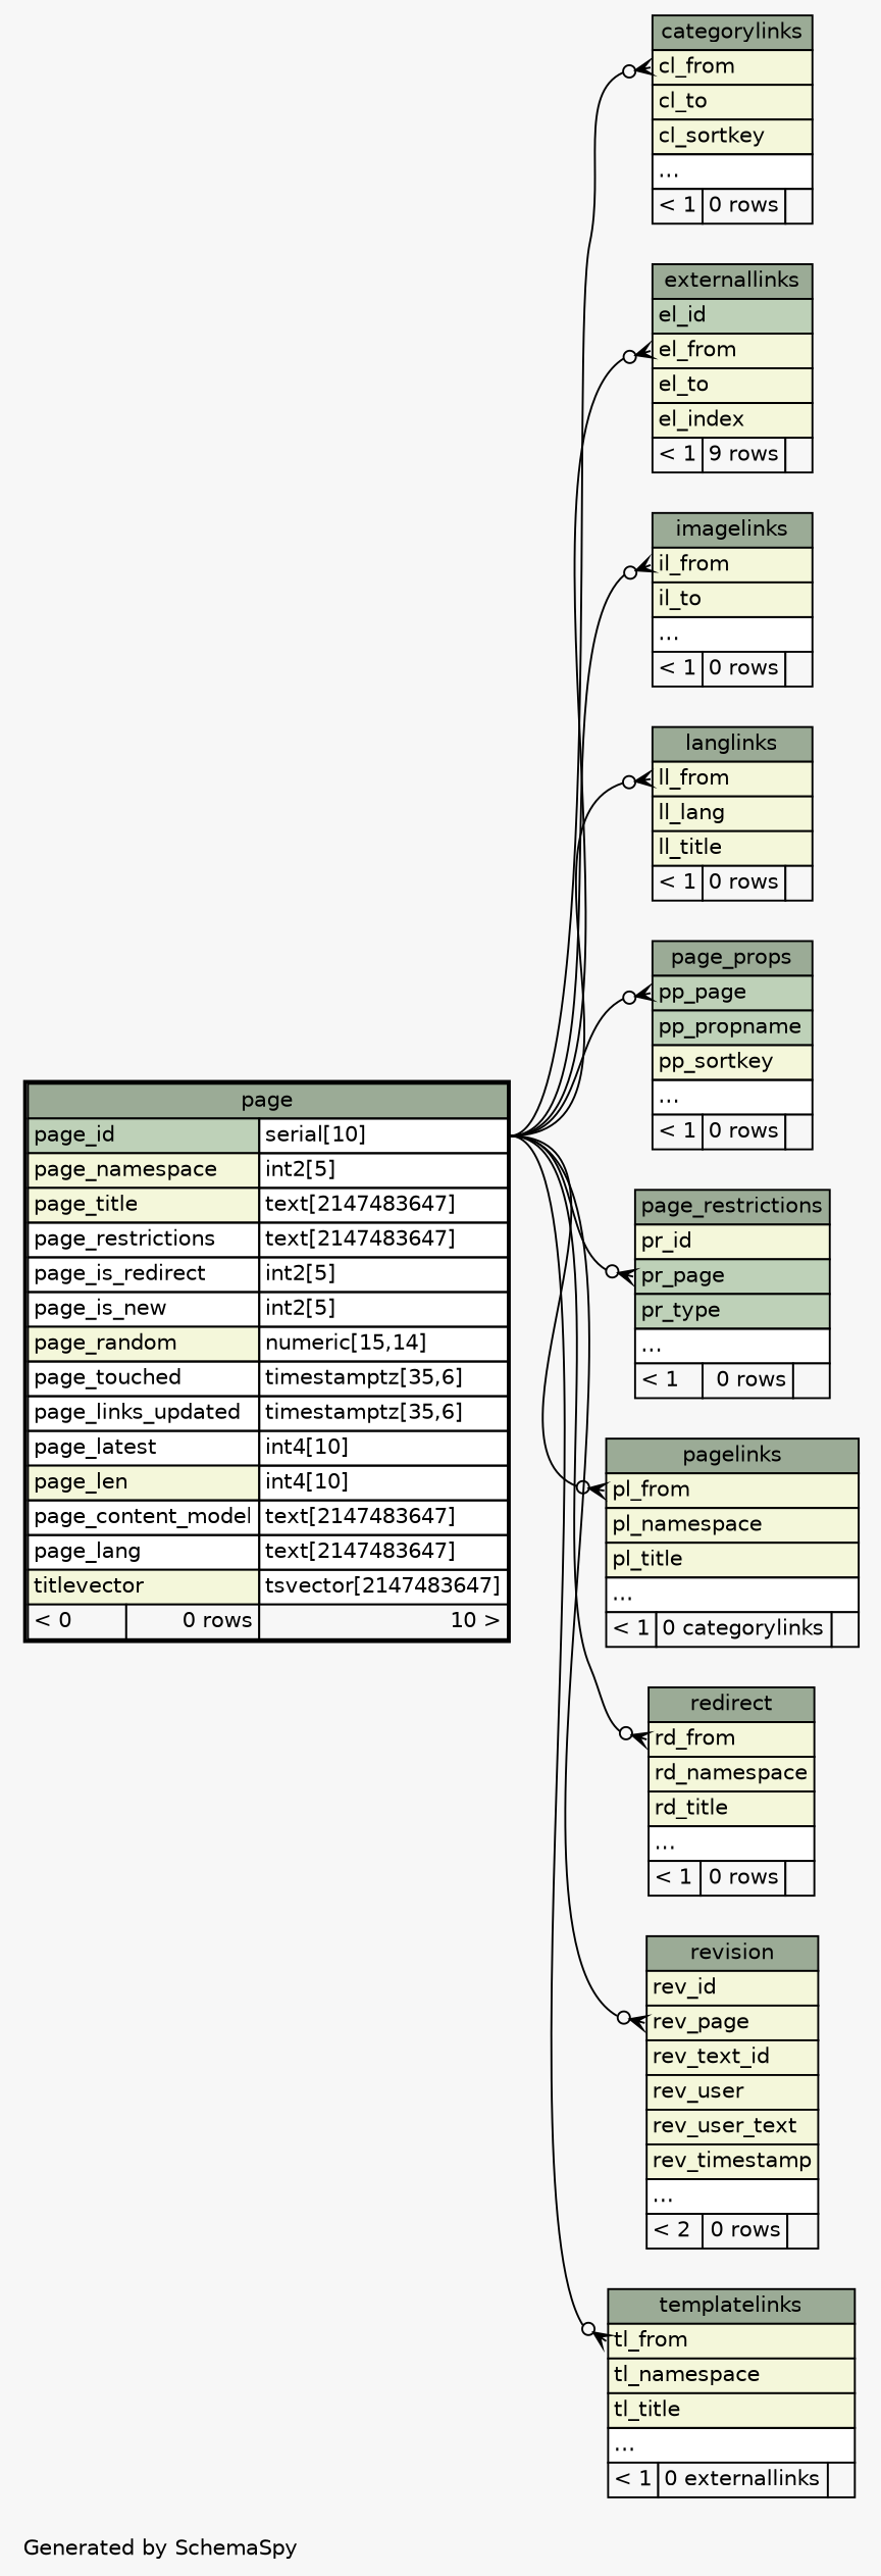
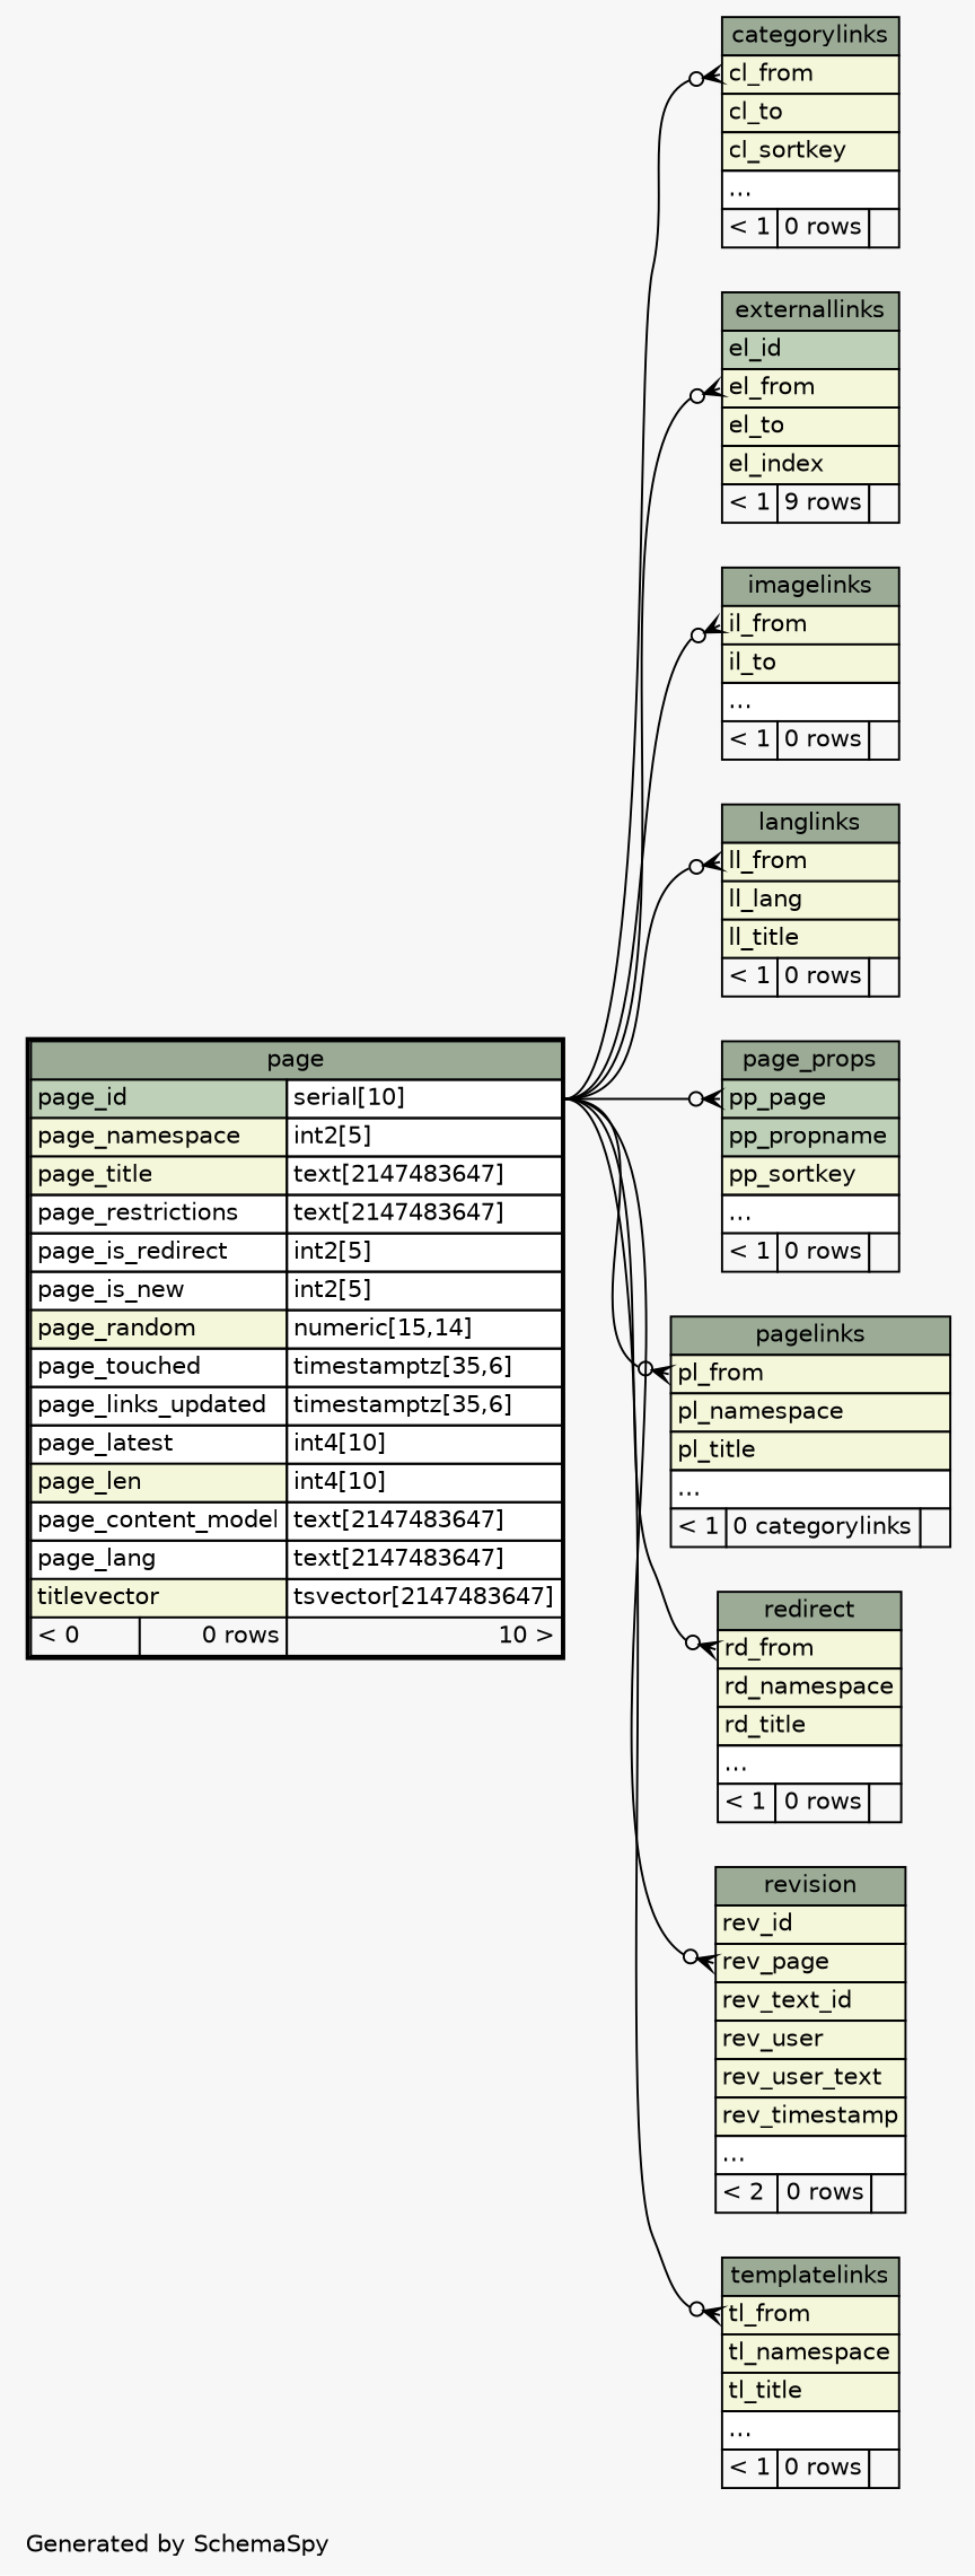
  digraph {
    bgcolor="#f7f7f7"
    fontname=Helvetica
    fontsize=11
    label="\nGenerated by SchemaSpy"
    labeljust=l
    nodesep=0.18
    rankdir=RL
    ranksep=0.46
    node [fontname=Helvetica fontsize=11 shape=plaintext]
    edge [arrowhead=none arrowsize=0.8 arrowtail=crowodot dir=back headport="page_id.type:e"]
    n1 [label=<     <TABLE BORDER="0" CELLBORDER="1" CELLSPACING="0" BGCOLOR="#ffffff">       <TR><TD COLSPAN="3" BGCOLOR="#9bab96" ALIGN="CENTER">categorylinks</TD></TR>       <TR><TD PORT="cl_from" COLSPAN="3" BGCOLOR="#f4f7da" ALIGN="LEFT">cl_from</TD></TR>       <TR><TD PORT="cl_to" COLSPAN="3" BGCOLOR="#f4f7da" ALIGN="LEFT">cl_to</TD></TR>       <TR><TD PORT="cl_sortkey" COLSPAN="3" BGCOLOR="#f4f7da" ALIGN="LEFT">cl_sortkey</TD></TR>       <TR><TD PORT="elipses" COLSPAN="3" ALIGN="LEFT">...</TD></TR>       <TR><TD ALIGN="LEFT" BGCOLOR="#f7f7f7">&lt; 1</TD><TD ALIGN="RIGHT" BGCOLOR="#f7f7f7">0 rows</TD><TD ALIGN="RIGHT" BGCOLOR="#f7f7f7">  </TD></TR>     </TABLE>>]
    n2 [label=<     <TABLE BORDER="2" CELLBORDER="1" CELLSPACING="0" BGCOLOR="#ffffff">       <TR><TD COLSPAN="3" BGCOLOR="#9bab96" ALIGN="CENTER">page</TD></TR>       <TR><TD PORT="page_id" COLSPAN="2" BGCOLOR="#bed1b8" ALIGN="LEFT">page_id</TD><TD PORT="page_id.type" ALIGN="LEFT">serial[10]</TD></TR>       <TR><TD PORT="page_namespace" COLSPAN="2" BGCOLOR="#f4f7da" ALIGN="LEFT">page_namespace</TD><TD PORT="page_namespace.type" ALIGN="LEFT">int2[5]</TD></TR>       <TR><TD PORT="page_title" COLSPAN="2" BGCOLOR="#f4f7da" ALIGN="LEFT">page_title</TD><TD PORT="page_title.type" ALIGN="LEFT">text[2147483647]</TD></TR>       <TR><TD PORT="page_restrictions" COLSPAN="2" ALIGN="LEFT">page_restrictions</TD><TD PORT="page_restrictions.type" ALIGN="LEFT">text[2147483647]</TD></TR>       <TR><TD PORT="page_is_redirect" COLSPAN="2" ALIGN="LEFT">page_is_redirect</TD><TD PORT="page_is_redirect.type" ALIGN="LEFT">int2[5]</TD></TR>       <TR><TD PORT="page_is_new" COLSPAN="2" ALIGN="LEFT">page_is_new</TD><TD PORT="page_is_new.type" ALIGN="LEFT">int2[5]</TD></TR>       <TR><TD PORT="page_random" COLSPAN="2" BGCOLOR="#f4f7da" ALIGN="LEFT">page_random</TD><TD PORT="page_random.type" ALIGN="LEFT">numeric[15,14]</TD></TR>       <TR><TD PORT="page_touched" COLSPAN="2" ALIGN="LEFT">page_touched</TD><TD PORT="page_touched.type" ALIGN="LEFT">timestamptz[35,6]</TD></TR>       <TR><TD PORT="page_links_updated" COLSPAN="2" ALIGN="LEFT">page_links_updated</TD><TD PORT="page_links_updated.type" ALIGN="LEFT">timestamptz[35,6]</TD></TR>       <TR><TD PORT="page_latest" COLSPAN="2" ALIGN="LEFT">page_latest</TD><TD PORT="page_latest.type" ALIGN="LEFT">int4[10]</TD></TR>       <TR><TD PORT="page_len" COLSPAN="2" BGCOLOR="#f4f7da" ALIGN="LEFT">page_len</TD><TD PORT="page_len.type" ALIGN="LEFT">int4[10]</TD></TR>       <TR><TD PORT="page_content_model" COLSPAN="2" ALIGN="LEFT">page_content_model</TD><TD PORT="page_content_model.type" ALIGN="LEFT">text[2147483647]</TD></TR>       <TR><TD PORT="page_lang" COLSPAN="2" ALIGN="LEFT">page_lang</TD><TD PORT="page_lang.type" ALIGN="LEFT">text[2147483647]</TD></TR>       <TR><TD PORT="titlevector" COLSPAN="2" BGCOLOR="#f4f7da" ALIGN="LEFT">titlevector</TD><TD PORT="titlevector.type" ALIGN="LEFT">tsvector[2147483647]</TD></TR>       <TR><TD ALIGN="LEFT" BGCOLOR="#f7f7f7">&lt; 0</TD><TD ALIGN="RIGHT" BGCOLOR="#f7f7f7">0 rows</TD><TD ALIGN="RIGHT" BGCOLOR="#f7f7f7">10 &gt;</TD></TR>     </TABLE>>]
    n3 [label=<     <TABLE BORDER="0" CELLBORDER="1" CELLSPACING="0" BGCOLOR="#ffffff">       <TR><TD COLSPAN="3" BGCOLOR="#9bab96" ALIGN="CENTER">externallinks</TD></TR>       <TR><TD PORT="el_id" COLSPAN="3" BGCOLOR="#bed1b8" ALIGN="LEFT">el_id</TD></TR>       <TR><TD PORT="el_from" COLSPAN="3" BGCOLOR="#f4f7da" ALIGN="LEFT">el_from</TD></TR>       <TR><TD PORT="el_to" COLSPAN="3" BGCOLOR="#f4f7da" ALIGN="LEFT">el_to</TD></TR>       <TR><TD PORT="el_index" COLSPAN="3" BGCOLOR="#f4f7da" ALIGN="LEFT">el_index</TD></TR>       <TR><TD ALIGN="LEFT" BGCOLOR="#f7f7f7">&lt; 1</TD><TD ALIGN="RIGHT" BGCOLOR="#f7f7f7">9 rows</TD><TD ALIGN="RIGHT" BGCOLOR="#f7f7f7">  </TD></TR>     </TABLE>>]
    n4 [label=<     <TABLE BORDER="0" CELLBORDER="1" CELLSPACING="0" BGCOLOR="#ffffff">       <TR><TD COLSPAN="3" BGCOLOR="#9bab96" ALIGN="CENTER">imagelinks</TD></TR>       <TR><TD PORT="il_from" COLSPAN="3" BGCOLOR="#f4f7da" ALIGN="LEFT">il_from</TD></TR>       <TR><TD PORT="il_to" COLSPAN="3" BGCOLOR="#f4f7da" ALIGN="LEFT">il_to</TD></TR>       <TR><TD PORT="elipses" COLSPAN="3" ALIGN="LEFT">...</TD></TR>       <TR><TD ALIGN="LEFT" BGCOLOR="#f7f7f7">&lt; 1</TD><TD ALIGN="RIGHT" BGCOLOR="#f7f7f7">0 rows</TD><TD ALIGN="RIGHT" BGCOLOR="#f7f7f7">  </TD></TR>     </TABLE>>]
    n5 [label=<     <TABLE BORDER="0" CELLBORDER="1" CELLSPACING="0" BGCOLOR="#ffffff">       <TR><TD COLSPAN="3" BGCOLOR="#9bab96" ALIGN="CENTER">langlinks</TD></TR>       <TR><TD PORT="ll_from" COLSPAN="3" BGCOLOR="#f4f7da" ALIGN="LEFT">ll_from</TD></TR>       <TR><TD PORT="ll_lang" COLSPAN="3" BGCOLOR="#f4f7da" ALIGN="LEFT">ll_lang</TD></TR>       <TR><TD PORT="ll_title" COLSPAN="3" BGCOLOR="#f4f7da" ALIGN="LEFT">ll_title</TD></TR>       <TR><TD ALIGN="LEFT" BGCOLOR="#f7f7f7">&lt; 1</TD><TD ALIGN="RIGHT" BGCOLOR="#f7f7f7">0 rows</TD><TD ALIGN="RIGHT" BGCOLOR="#f7f7f7">  </TD></TR>     </TABLE>>]
    n6 [label=<     <TABLE BORDER="0" CELLBORDER="1" CELLSPACING="0" BGCOLOR="#ffffff">       <TR><TD COLSPAN="3" BGCOLOR="#9bab96" ALIGN="CENTER">page_props</TD></TR>       <TR><TD PORT="pp_page" COLSPAN="3" BGCOLOR="#bed1b8" ALIGN="LEFT">pp_page</TD></TR>       <TR><TD PORT="pp_propname" COLSPAN="3" BGCOLOR="#bed1b8" ALIGN="LEFT">pp_propname</TD></TR>       <TR><TD PORT="pp_sortkey" COLSPAN="3" BGCOLOR="#f4f7da" ALIGN="LEFT">pp_sortkey</TD></TR>       <TR><TD PORT="elipses" COLSPAN="3" ALIGN="LEFT">...</TD></TR>       <TR><TD ALIGN="LEFT" BGCOLOR="#f7f7f7">&lt; 1</TD><TD ALIGN="RIGHT" BGCOLOR="#f7f7f7">0 rows</TD><TD ALIGN="RIGHT" BGCOLOR="#f7f7f7">  </TD></TR>     </TABLE>>]
-   n7 [label=<     <TABLE BORDER="0" CELLBORDER="1" CELLSPACING="0" BGCOLOR="#ffffff">       <TR><TD COLSPAN="3" BGCOLOR="#9bab96" ALIGN="CENTER">page_restrictions</TD></TR>       <TR><TD PORT="pr_id" COLSPAN="3" BGCOLOR="#f4f7da" ALIGN="LEFT">pr_id</TD></TR>       <TR><TD PORT="pr_page" COLSPAN="3" BGCOLOR="#bed1b8" ALIGN="LEFT">pr_page</TD></TR>       <TR><TD PORT="pr_type" COLSPAN="3" BGCOLOR="#bed1b8" ALIGN="LEFT">pr_type</TD></TR>       <TR><TD PORT="elipses" COLSPAN="3" ALIGN="LEFT">...</TD></TR>       <TR><TD ALIGN="LEFT" BGCOLOR="#f7f7f7">&lt; 1</TD><TD ALIGN="RIGHT" BGCOLOR="#f7f7f7">0 rows</TD><TD ALIGN="RIGHT" BGCOLOR="#f7f7f7">  </TD></TR>     </TABLE>>]
    n8 [label=<     <TABLE BORDER="0" CELLBORDER="1" CELLSPACING="0" BGCOLOR="#ffffff">       <TR><TD COLSPAN="3" BGCOLOR="#9bab96" ALIGN="CENTER">pagelinks</TD></TR>       <TR><TD PORT="pl_from" COLSPAN="3" BGCOLOR="#f4f7da" ALIGN="LEFT">pl_from</TD></TR>       <TR><TD PORT="pl_namespace" COLSPAN="3" BGCOLOR="#f4f7da" ALIGN="LEFT">pl_namespace</TD></TR>       <TR><TD PORT="pl_title" COLSPAN="3" BGCOLOR="#f4f7da" ALIGN="LEFT">pl_title</TD></TR>       <TR><TD PORT="elipses" COLSPAN="3" ALIGN="LEFT">...</TD></TR>       <TR><TD ALIGN="LEFT" BGCOLOR="#f7f7f7">&lt; 1</TD><TD ALIGN="RIGHT" BGCOLOR="#f7f7f7">0 categorylinks</TD><TD ALIGN="RIGHT" BGCOLOR="#f7f7f7">  </TD></TR>     </TABLE>>]
    n9 [label=<     <TABLE BORDER="0" CELLBORDER="1" CELLSPACING="0" BGCOLOR="#ffffff">       <TR><TD COLSPAN="3" BGCOLOR="#9bab96" ALIGN="CENTER">redirect</TD></TR>       <TR><TD PORT="rd_from" COLSPAN="3" BGCOLOR="#f4f7da" ALIGN="LEFT">rd_from</TD></TR>       <TR><TD PORT="rd_namespace" COLSPAN="3" BGCOLOR="#f4f7da" ALIGN="LEFT">rd_namespace</TD></TR>       <TR><TD PORT="rd_title" COLSPAN="3" BGCOLOR="#f4f7da" ALIGN="LEFT">rd_title</TD></TR>       <TR><TD PORT="elipses" COLSPAN="3" ALIGN="LEFT">...</TD></TR>       <TR><TD ALIGN="LEFT" BGCOLOR="#f7f7f7">&lt; 1</TD><TD ALIGN="RIGHT" BGCOLOR="#f7f7f7">0 rows</TD><TD ALIGN="RIGHT" BGCOLOR="#f7f7f7">  </TD></TR>     </TABLE>>]
    n10 [label=<     <TABLE BORDER="0" CELLBORDER="1" CELLSPACING="0" BGCOLOR="#ffffff">       <TR><TD COLSPAN="3" BGCOLOR="#9bab96" ALIGN="CENTER">revision</TD></TR>       <TR><TD PORT="rev_id" COLSPAN="3" BGCOLOR="#f4f7da" ALIGN="LEFT">rev_id</TD></TR>       <TR><TD PORT="rev_page" COLSPAN="3" BGCOLOR="#f4f7da" ALIGN="LEFT">rev_page</TD></TR>       <TR><TD PORT="rev_text_id" COLSPAN="3" BGCOLOR="#f4f7da" ALIGN="LEFT">rev_text_id</TD></TR>       <TR><TD PORT="rev_user" COLSPAN="3" BGCOLOR="#f4f7da" ALIGN="LEFT">rev_user</TD></TR>       <TR><TD PORT="rev_user_text" COLSPAN="3" BGCOLOR="#f4f7da" ALIGN="LEFT">rev_user_text</TD></TR>       <TR><TD PORT="rev_timestamp" COLSPAN="3" BGCOLOR="#f4f7da" ALIGN="LEFT">rev_timestamp</TD></TR>       <TR><TD PORT="elipses" COLSPAN="3" ALIGN="LEFT">...</TD></TR>       <TR><TD ALIGN="LEFT" BGCOLOR="#f7f7f7">&lt; 2</TD><TD ALIGN="RIGHT" BGCOLOR="#f7f7f7">0 rows</TD><TD ALIGN="RIGHT" BGCOLOR="#f7f7f7">  </TD></TR>     </TABLE>>]
-   n11 [label=<     <TABLE BORDER="0" CELLBORDER="1" CELLSPACING="0" BGCOLOR="#ffffff">       <TR><TD COLSPAN="3" BGCOLOR="#9bab96" ALIGN="CENTER">templatelinks</TD></TR>       <TR><TD PORT="tl_from" COLSPAN="3" BGCOLOR="#f4f7da" ALIGN="LEFT">tl_from</TD></TR>       <TR><TD PORT="tl_namespace" COLSPAN="3" BGCOLOR="#f4f7da" ALIGN="LEFT">tl_namespace</TD></TR>       <TR><TD PORT="tl_title" COLSPAN="3" BGCOLOR="#f4f7da" ALIGN="LEFT">tl_title</TD></TR>       <TR><TD PORT="elipses" COLSPAN="3" ALIGN="LEFT">...</TD></TR>       <TR><TD ALIGN="LEFT" BGCOLOR="#f7f7f7">&lt; 1</TD><TD ALIGN="RIGHT" BGCOLOR="#f7f7f7">0 externallinks</TD><TD ALIGN="RIGHT" BGCOLOR="#f7f7f7">  </TD></TR>     </TABLE>>]
+   n11 [label=<     <TABLE BORDER="0" CELLBORDER="1" CELLSPACING="0" BGCOLOR="#ffffff">       <TR><TD COLSPAN="3" BGCOLOR="#9bab96" ALIGN="CENTER">templatelinks</TD></TR>       <TR><TD PORT="tl_from" COLSPAN="3" BGCOLOR="#f4f7da" ALIGN="LEFT">tl_from</TD></TR>       <TR><TD PORT="tl_namespace" COLSPAN="3" BGCOLOR="#f4f7da" ALIGN="LEFT">tl_namespace</TD></TR>       <TR><TD PORT="tl_title" COLSPAN="3" BGCOLOR="#f4f7da" ALIGN="LEFT">tl_title</TD></TR>       <TR><TD PORT="elipses" COLSPAN="3" ALIGN="LEFT">...</TD></TR>       <TR><TD ALIGN="LEFT" BGCOLOR="#f7f7f7">&lt; 1</TD><TD ALIGN="RIGHT" BGCOLOR="#f7f7f7">0 rows</TD><TD ALIGN="RIGHT" BGCOLOR="#f7f7f7">  </TD></TR>     </TABLE>>]
    n1 -> n2 [tailport="cl_from:w"]
    n3 -> n2 [tailport="el_from:w"]
    n4 -> n2 [tailport="il_from:w"]
    n5 -> n2 [tailport="ll_from:w"]
    n6 -> n2 [tailport="pp_page:w"]
-   n7 -> n2 [tailport="pr_page:w"]
    n8 -> n2 [tailport="pl_from:w"]
    n9 -> n2 [tailport="rd_from:w"]
    n10 -> n2 [tailport="rev_page:w"]
    n11 -> n2 [tailport="tl_from:w"]
  }
